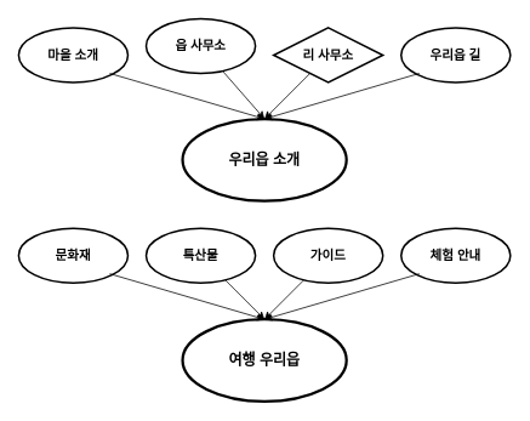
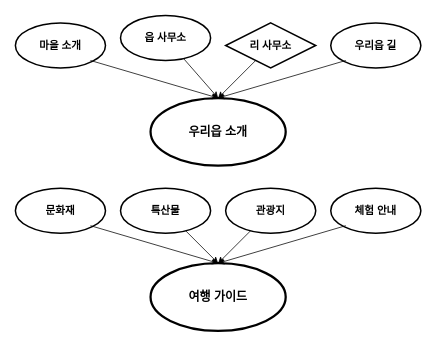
  <mxCell id="0" />
  <mxCell id="1" parent="0" />
  <mxCell id="2" value="&lt;font style=&quot;font-size: 16px;&quot;&gt;&lt;b&gt;우리읍 소개&lt;/b&gt;&lt;/font&gt;" style="ellipse;whiteSpace=wrap;html=1;strokeWidth=3;" parent="1" vertex="1"><mxGeometry x="200" y="130" width="180" height="90" as="geometry" /></mxCell>
  <mxCell id="3" value="&lt;font style=&quot;font-size: 14px;&quot;&gt;&lt;b&gt;마을 소개&lt;/b&gt;&lt;/font&gt;" style="ellipse;whiteSpace=wrap;html=1;strokeWidth=2;" parent="1" vertex="1"><mxGeometry x="20" y="30" width="120" height="60" as="geometry" /></mxCell>
  <mxCell id="4" value="&lt;font style=&quot;font-size: 14px;&quot;&gt;&lt;b&gt;읍 사무소&lt;/b&gt;&lt;/font&gt;" style="ellipse;whiteSpace=wrap;html=1;strokeWidth=2;" parent="1" vertex="1"><mxGeometry x="160" y="20" width="120" height="60" as="geometry" /></mxCell>
  <mxCell id="5" value="&lt;font style=&quot;font-size: 14px;&quot;&gt;&lt;b&gt;리 사무소&lt;/b&gt;&lt;/font&gt;" style="rhombus;whiteSpace=wrap;html=1;strokeWidth=2;" parent="1" vertex="1"><mxGeometry x="300" y="30" width="120" height="60" as="geometry" /></mxCell>
  <mxCell id="6" value="&lt;font style=&quot;font-size: 14px;&quot;&gt;&lt;b&gt;우리읍 길&lt;/b&gt;&lt;/font&gt;" style="ellipse;whiteSpace=wrap;html=1;strokeWidth=2;" parent="1" vertex="1"><mxGeometry x="440" y="30" width="120" height="60" as="geometry" /></mxCell>
  <mxCell id="7" value="" style="endArrow=classic;html=1;rounded=0;entryX=0.5;entryY=0;entryDx=0;entryDy=0;" parent="1" target="2" edge="1"><mxGeometry width="50" height="50" relative="1" as="geometry"><mxPoint x="120" y="80" as="sourcePoint" /><mxPoint x="273.72" y="167.66" as="targetPoint" /></mxGeometry></mxCell>
  <mxCell id="8" value="" style="endArrow=classic;html=1;rounded=0;entryX=0.5;entryY=0;entryDx=0;entryDy=0;" parent="1" target="2" edge="1"><mxGeometry width="50" height="50" relative="1" as="geometry"><mxPoint x="460" y="80" as="sourcePoint" /><mxPoint x="370" y="160" as="targetPoint" /></mxGeometry></mxCell>
  <mxCell id="9" value="" style="endArrow=classic;html=1;rounded=0;" parent="1" source="4" edge="1"><mxGeometry width="50" height="50" relative="1" as="geometry"><mxPoint x="240" y="90" as="sourcePoint" /><mxPoint x="290" y="130" as="targetPoint" /></mxGeometry></mxCell>
  <mxCell id="10" value="" style="endArrow=classic;html=1;rounded=0;" parent="1" source="5" edge="1"><mxGeometry width="50" height="50" relative="1" as="geometry"><mxPoint x="340" y="85" as="sourcePoint" /><mxPoint x="290" y="130" as="targetPoint" /></mxGeometry></mxCell>
- <mxCell id="11" value="&lt;span style=&quot;font-size: 16px;&quot;&gt;&lt;b&gt;여행 우리읍&lt;/b&gt;&lt;/span&gt;" style="ellipse;whiteSpace=wrap;html=1;strokeWidth=3;" parent="1" vertex="1"><mxGeometry x="200" y="350" width="180" height="90" as="geometry" /></mxCell>
+ <mxCell id="11" value="&lt;span style=&quot;font-size: 16px;&quot;&gt;&lt;b&gt;여행 가이드&lt;/b&gt;&lt;/span&gt;" style="ellipse;whiteSpace=wrap;html=1;strokeWidth=3;" parent="1" vertex="1"><mxGeometry x="200" y="350" width="180" height="90" as="geometry" /></mxCell>
  <mxCell id="12" value="&lt;font style=&quot;font-size: 14px;&quot;&gt;&lt;b&gt;문화재&lt;/b&gt;&lt;/font&gt;" style="ellipse;whiteSpace=wrap;html=1;strokeWidth=2;" parent="1" vertex="1"><mxGeometry x="20" y="250" width="120" height="60" as="geometry" /></mxCell>
  <mxCell id="13" value="&lt;font style=&quot;font-size: 14px;&quot;&gt;&lt;b&gt;특산물&lt;/b&gt;&lt;/font&gt;" style="ellipse;whiteSpace=wrap;html=1;strokeWidth=2;" parent="1" vertex="1"><mxGeometry x="160" y="250" width="120" height="60" as="geometry" /></mxCell>
  <mxCell id="14" value="&lt;font style=&quot;font-size: 14px;&quot;&gt;&lt;b&gt;체험 안내&lt;/b&gt;&lt;/font&gt;" style="ellipse;whiteSpace=wrap;html=1;strokeWidth=2;" parent="1" vertex="1"><mxGeometry x="440" y="250" width="120" height="60" as="geometry" /></mxCell>
- <mxCell id="15" value="&lt;font style=&quot;font-size: 14px;&quot;&gt;&lt;b&gt;가이드&lt;/b&gt;&lt;/font&gt;" style="ellipse;whiteSpace=wrap;html=1;strokeWidth=2;" parent="1" vertex="1"><mxGeometry x="300" y="250" width="120" height="60" as="geometry" /></mxCell>
+ <mxCell id="15" value="&lt;font style=&quot;font-size: 14px;&quot;&gt;&lt;b&gt;관광지&lt;/b&gt;&lt;/font&gt;" style="ellipse;whiteSpace=wrap;html=1;strokeWidth=2;" parent="1" vertex="1"><mxGeometry x="300" y="250" width="120" height="60" as="geometry" /></mxCell>
  <mxCell id="16" value="" style="endArrow=classic;html=1;rounded=0;entryX=0.5;entryY=0;entryDx=0;entryDy=0;" parent="1" edge="1"><mxGeometry width="50" height="50" relative="1" as="geometry"><mxPoint x="120" y="300" as="sourcePoint" /><mxPoint x="290" y="350" as="targetPoint" /></mxGeometry></mxCell>
  <mxCell id="17" value="" style="endArrow=classic;html=1;rounded=0;" parent="1" edge="1"><mxGeometry width="50" height="50" relative="1" as="geometry"><mxPoint x="247" y="307" as="sourcePoint" /><mxPoint x="290" y="350" as="targetPoint" /></mxGeometry></mxCell>
  <mxCell id="18" value="" style="endArrow=classic;html=1;rounded=0;" parent="1" edge="1"><mxGeometry width="50" height="50" relative="1" as="geometry"><mxPoint x="333" y="307" as="sourcePoint" /><mxPoint x="290" y="350" as="targetPoint" /></mxGeometry></mxCell>
  <mxCell id="19" value="" style="endArrow=classic;html=1;rounded=0;entryX=0.5;entryY=0;entryDx=0;entryDy=0;" parent="1" edge="1"><mxGeometry width="50" height="50" relative="1" as="geometry"><mxPoint x="460" y="300" as="sourcePoint" /><mxPoint x="290" y="350" as="targetPoint" /></mxGeometry></mxCell>
